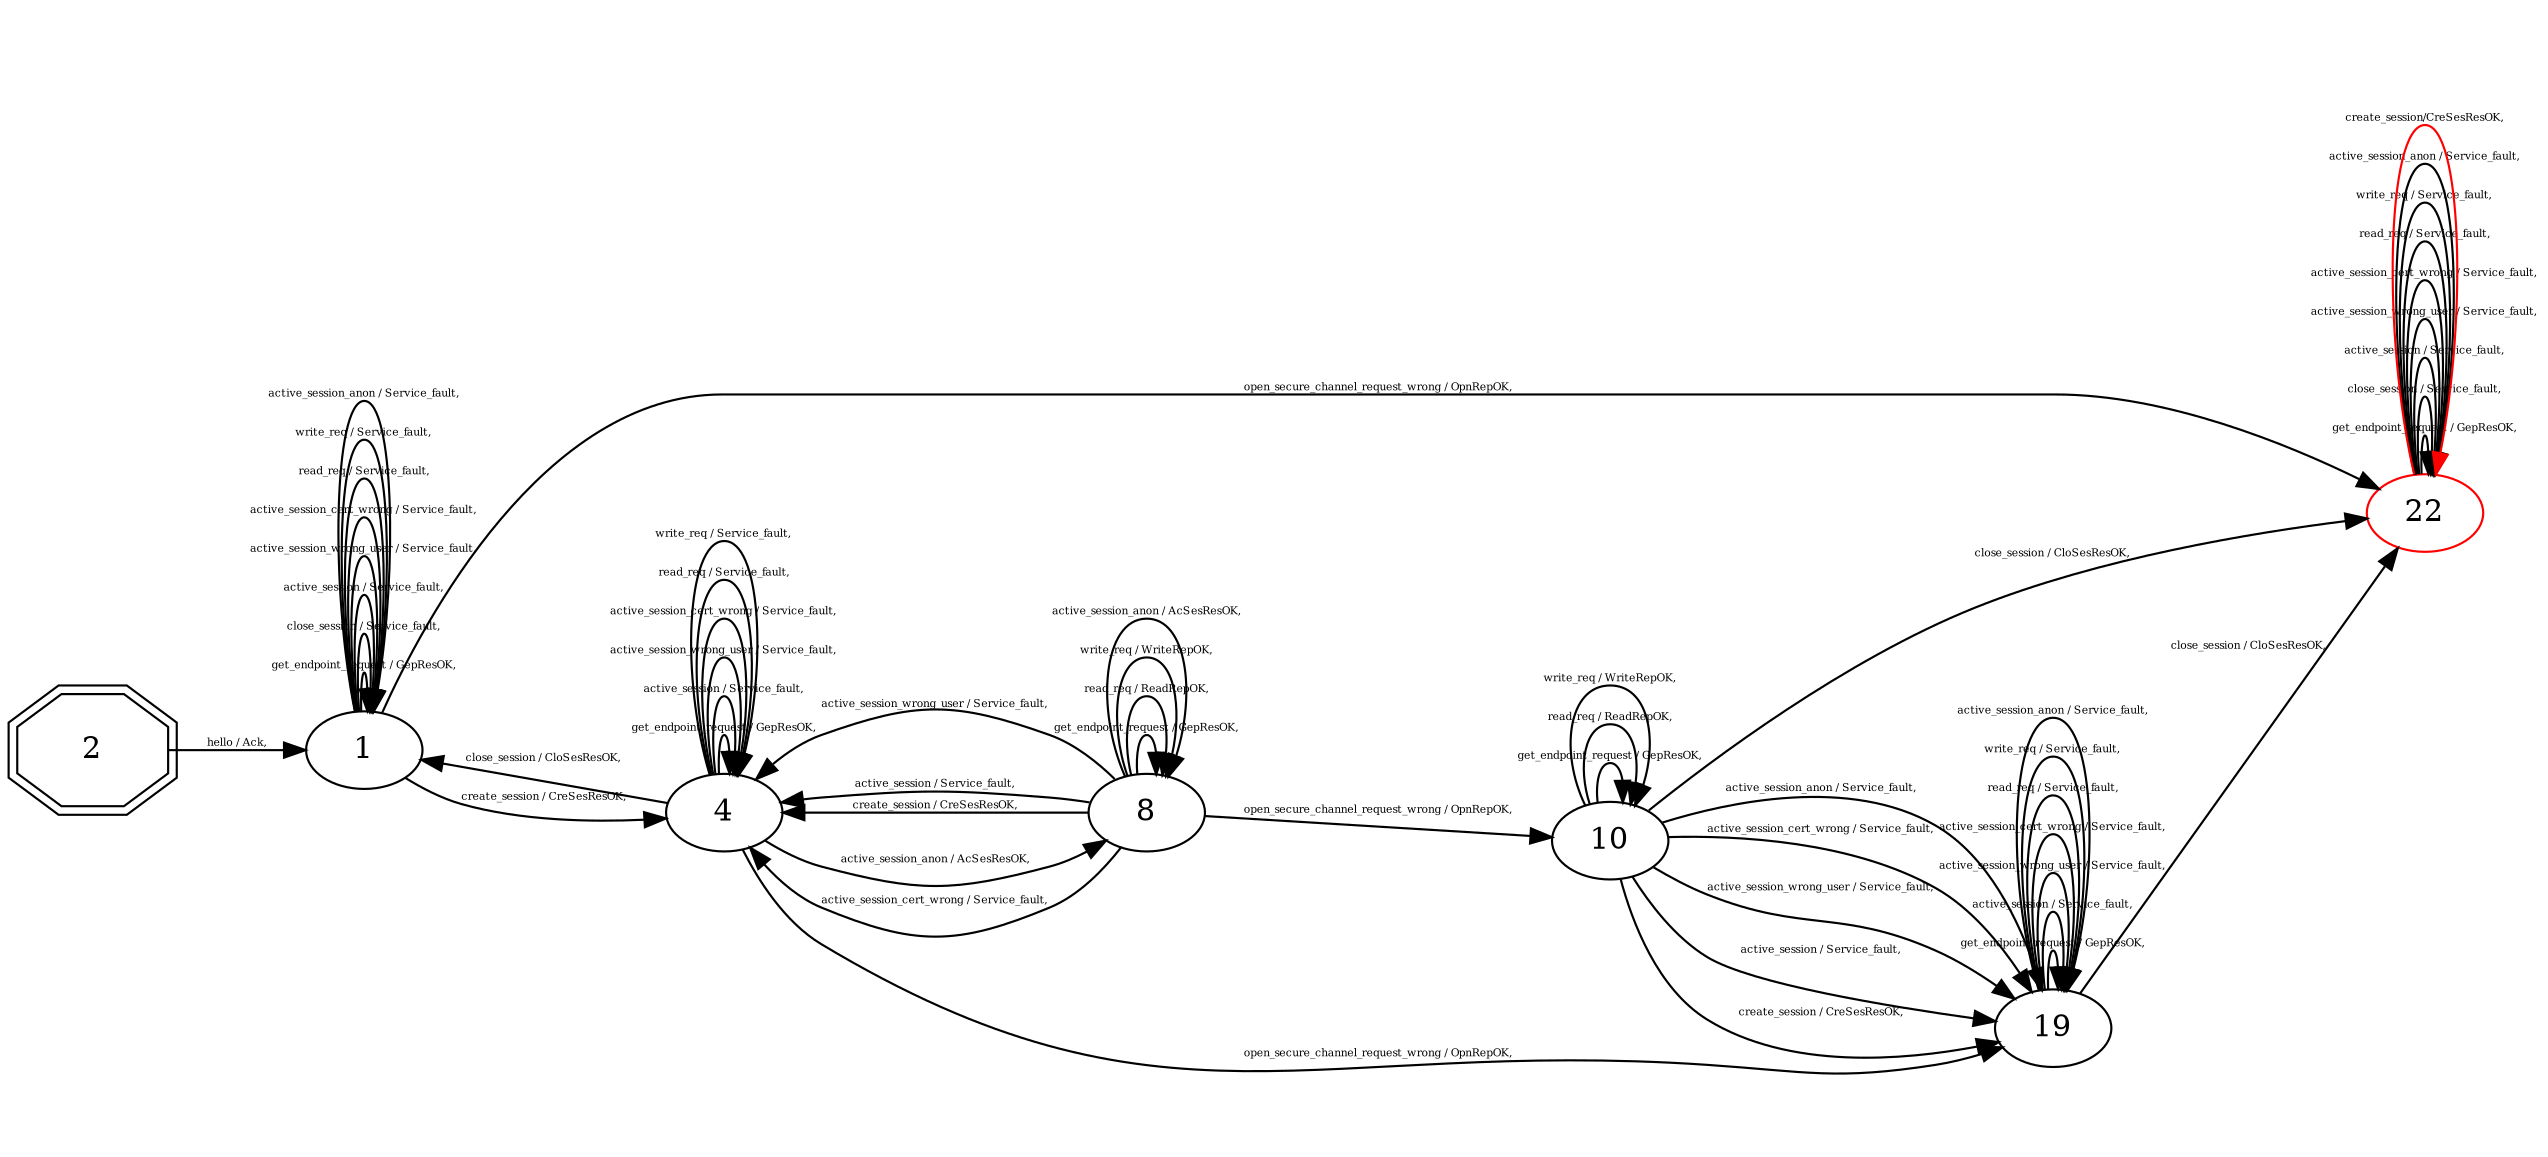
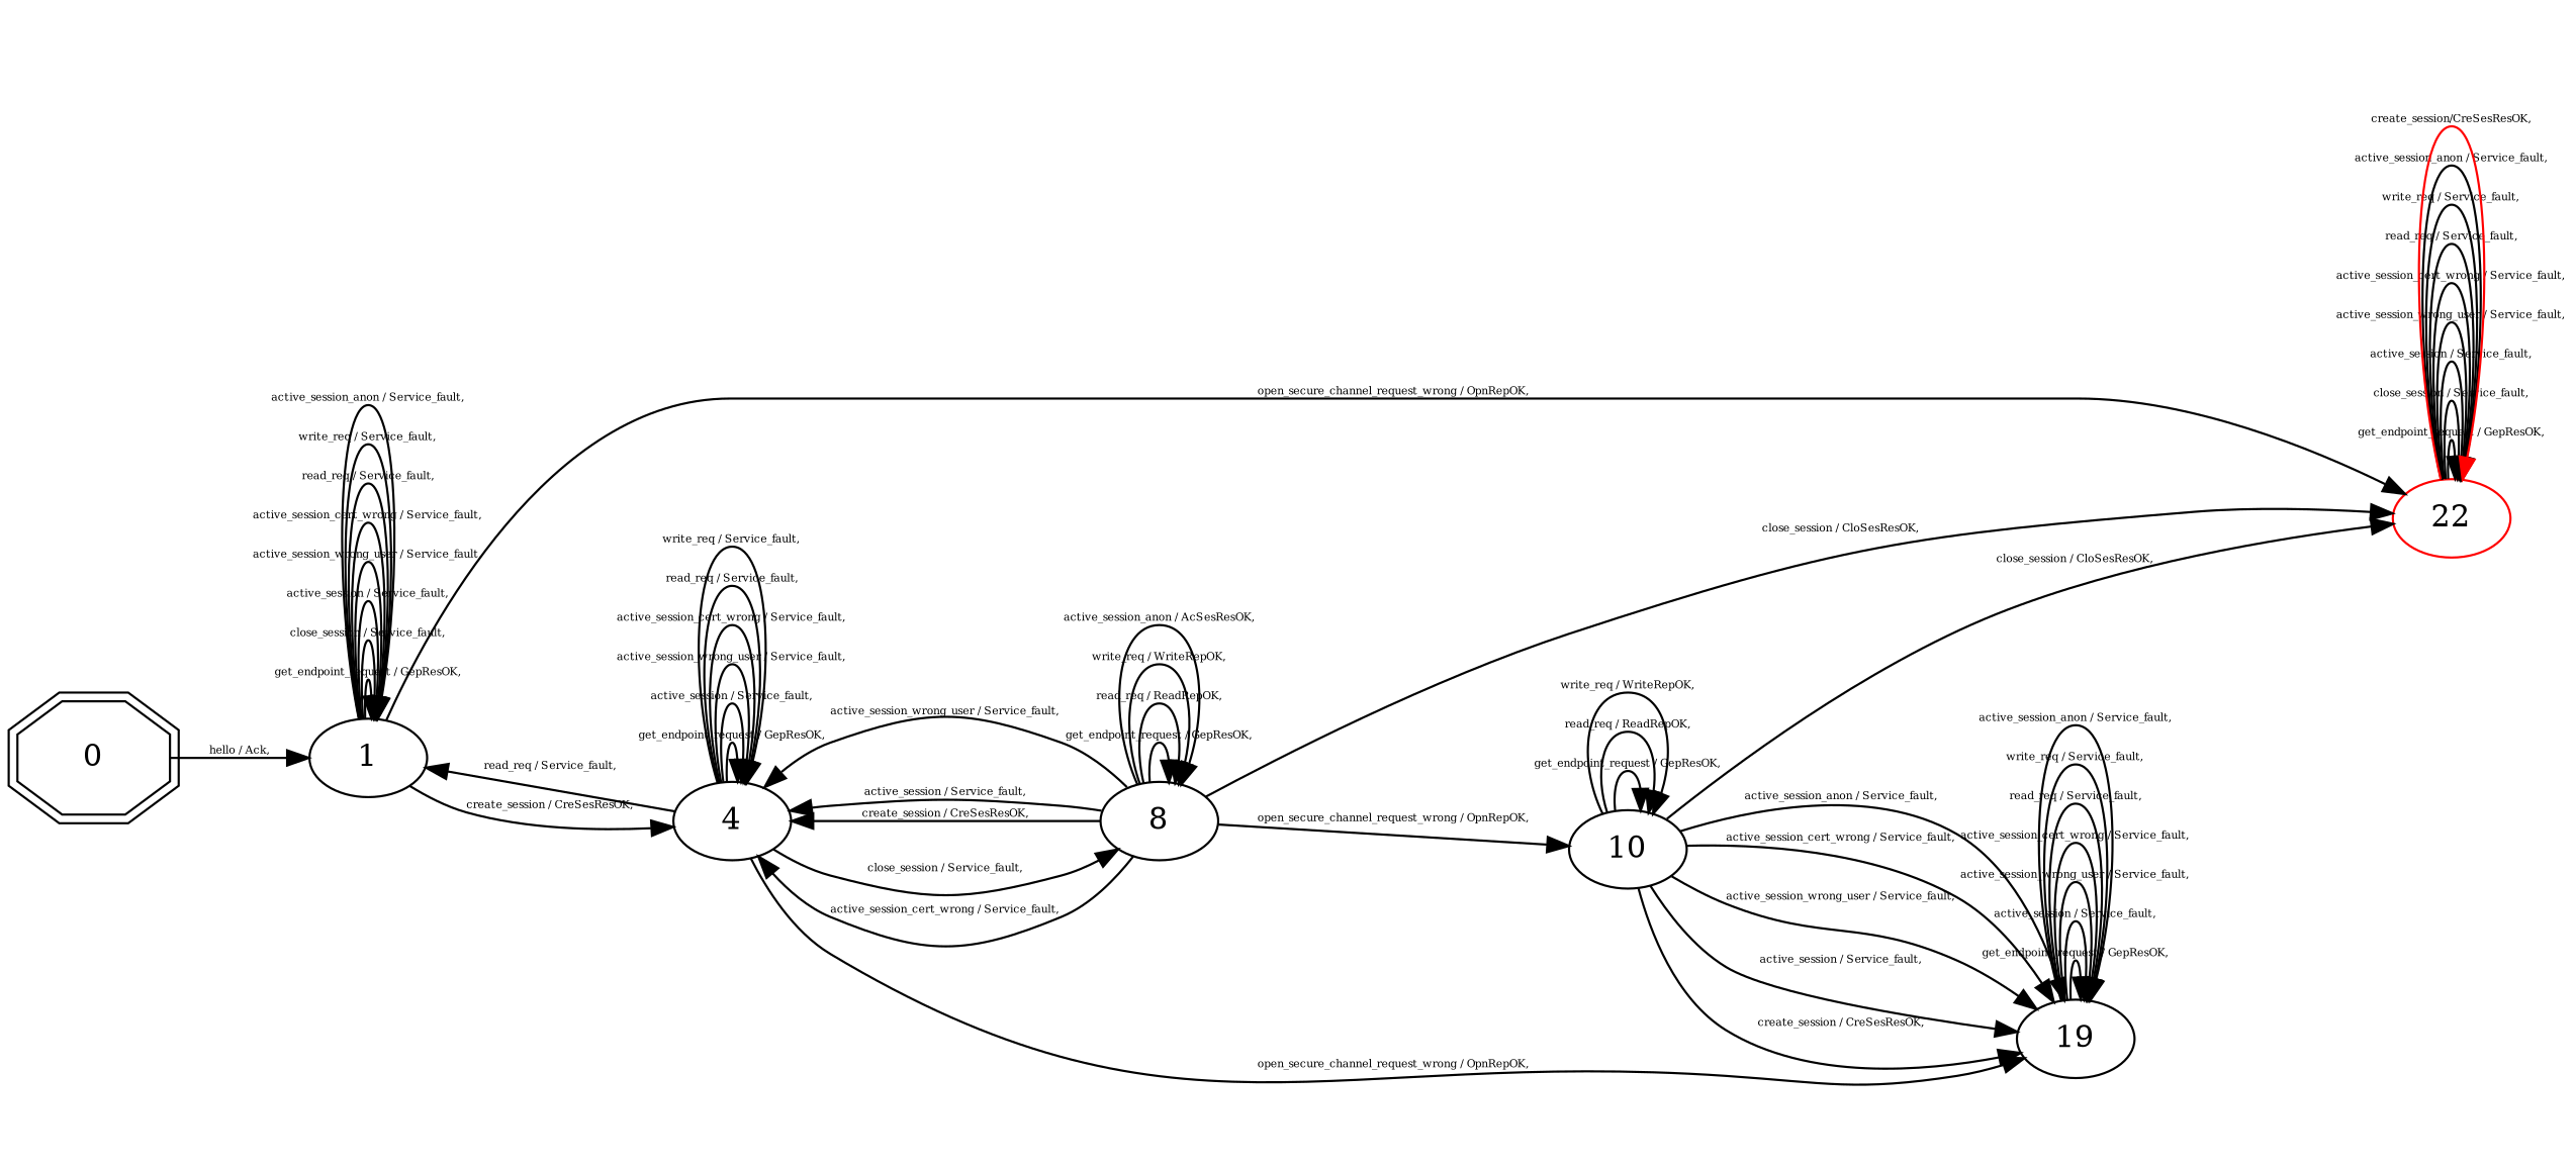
  digraph {
    rankdir=LR
    node [fillcolor=white shape=ellipse style=filled]
    edge [fontsize=5]
    n1 [label=1]
    n2 [color=red label=22]
    n3 [label=4]
    n4 [label=19]
    n5 [label=8]
    n6 [label=10]
-   n7 [label=2 shape=doubleoctagon]
+   n7 [label=0 shape=doubleoctagon]
    n1 -> n1 [label="get_endpoint_request / GepResOK,"]
    n1 -> n1 [label="close_session / Service_fault,"]
    n1 -> n1 [label="active_session / Service_fault,"]
    n1 -> n1 [label="active_session_wrong_user / Service_fault,"]
    n1 -> n1 [label="active_session_cert_wrong / Service_fault,"]
    n1 -> n1 [label="read_req / Service_fault,"]
    n1 -> n1 [label="write_req / Service_fault,"]
    n1 -> n1 [label="active_session_anon / Service_fault,"]
    n1 -> n2 [label="open_secure_channel_request_wrong / OpnRepOK,"]
    n1 -> n3 [label="create_session / CreSesResOK,"]
    n2 -> n2 [label="get_endpoint_request / GepResOK,"]
    n2 -> n2 [label="close_session / Service_fault,"]
    n2 -> n2 [label="active_session / Service_fault,"]
    n2 -> n2 [label="active_session_wrong_user / Service_fault,"]
    n2 -> n2 [label="active_session_cert_wrong / Service_fault,"]
    n2 -> n2 [label="read_req / Service_fault,"]
    n2 -> n2 [label="write_req / Service_fault,"]
    n2 -> n2 [label="active_session_anon / Service_fault,"]
    n2 -> n2 [color=red label="create_session/CreSesResOK,"]
-   n3 -> n1 [label="close_session / CloSesResOK,"]
+   n3 -> n1 [label="read_req / Service_fault,"]
    n3 -> n3 [label="get_endpoint_request / GepResOK,"]
    n3 -> n3 [label="active_session / Service_fault,"]
    n3 -> n3 [label="active_session_wrong_user / Service_fault,"]
    n3 -> n3 [label="active_session_cert_wrong / Service_fault,"]
    n3 -> n3 [label="read_req / Service_fault,"]
    n3 -> n3 [label="write_req / Service_fault,"]
    n3 -> n4 [label="open_secure_channel_request_wrong / OpnRepOK,"]
-   n3 -> n5 [label="active_session_anon / AcSesResOK,"]
-   n4 -> n2 [label="close_session / CloSesResOK,"]
+   n3 -> n5 [label="close_session / Service_fault,"]
+   n5 -> n2 [label="close_session / CloSesResOK,"]
    n4 -> n4 [label="get_endpoint_request / GepResOK,"]
    n4 -> n4 [label="active_session / Service_fault,"]
    n4 -> n4 [label="active_session_wrong_user / Service_fault,"]
    n4 -> n4 [label="active_session_cert_wrong / Service_fault,"]
    n4 -> n4 [label="read_req / Service_fault,"]
    n4 -> n4 [label="write_req / Service_fault,"]
    n4 -> n4 [label="active_session_anon / Service_fault,"]
    n5 -> n3 [label="active_session_cert_wrong / Service_fault,"]
    n5 -> n3 [label="active_session_wrong_user / Service_fault,"]
    n5 -> n3 [label="active_session / Service_fault,"]
    n5 -> n3 [label="create_session / CreSesResOK,"]
    n5 -> n5 [label="get_endpoint_request / GepResOK,"]
    n5 -> n5 [label="read_req / ReadRepOK,"]
    n5 -> n5 [label="write_req / WriteRepOK,"]
    n5 -> n5 [label="active_session_anon / AcSesResOK,"]
    n5 -> n6 [label="open_secure_channel_request_wrong / OpnRepOK,"]
    n6 -> n2 [label="close_session / CloSesResOK,"]
    n6 -> n4 [label="active_session_anon / Service_fault,"]
    n6 -> n4 [label="active_session_cert_wrong / Service_fault,"]
    n6 -> n4 [label="active_session_wrong_user / Service_fault,"]
    n6 -> n4 [label="active_session / Service_fault,"]
    n6 -> n4 [label="create_session / CreSesResOK,"]
    n6 -> n6 [label="get_endpoint_request / GepResOK,"]
    n6 -> n6 [label="read_req / ReadRepOK,"]
    n6 -> n6 [label="write_req / WriteRepOK,"]
    n7 -> n1 [label="hello / Ack,"]
  }
